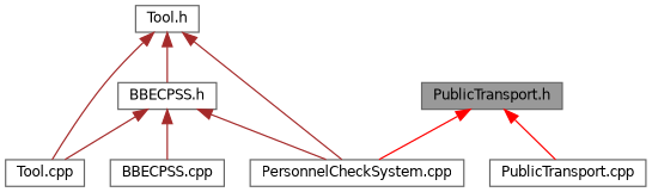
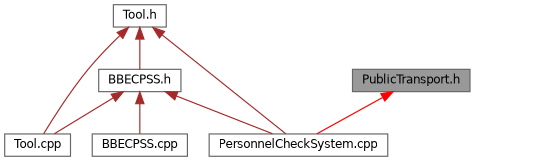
  digraph {
    node [color=grey40 fillcolor=white fontname=Helvetica fontsize=10 shape=box style=filled]
    edge [color=brown dir=back fontname=Helvetica fontsize=10 labelfontname=Helvetica labelfontsize=10 style=solid]
    n1 [color=gray40 fillcolor=grey60 fontcolor=black height=0.2 label="PublicTransport.h" width=0.4]
    n2 [height=0.2 label="PersonnelCheckSystem.cpp" width=0.4]
-   n3 [height=0.2 label="PublicTransport.cpp" width=0.4]
    n4 [height=0.2 label="Tool.cpp" width=0.4]
    n5 [height=0.2 label="Tool.h" width=0.4]
    n6 [height=0.2 label="BBECPSS.h" width=0.4]
    n7 [height=0.2 label="BBECPSS.cpp" width=0.4]
    n1 -> n2 [color=red]
-   n1 -> n3 [color=red]
    n5 -> n2
    n5 -> n4
    n5 -> n6
    n6 -> n2
    n6 -> n4
    n6 -> n7
  }
